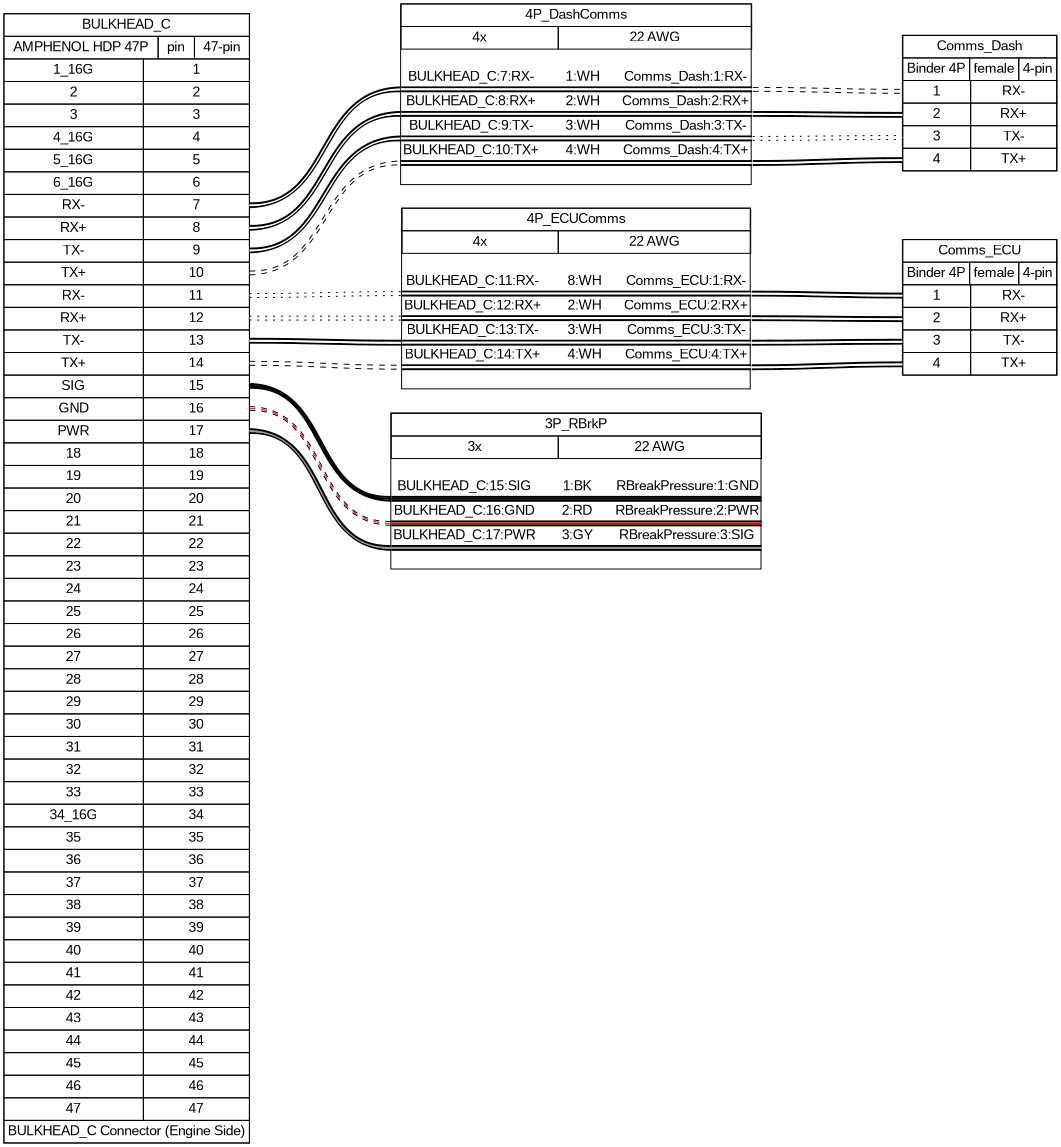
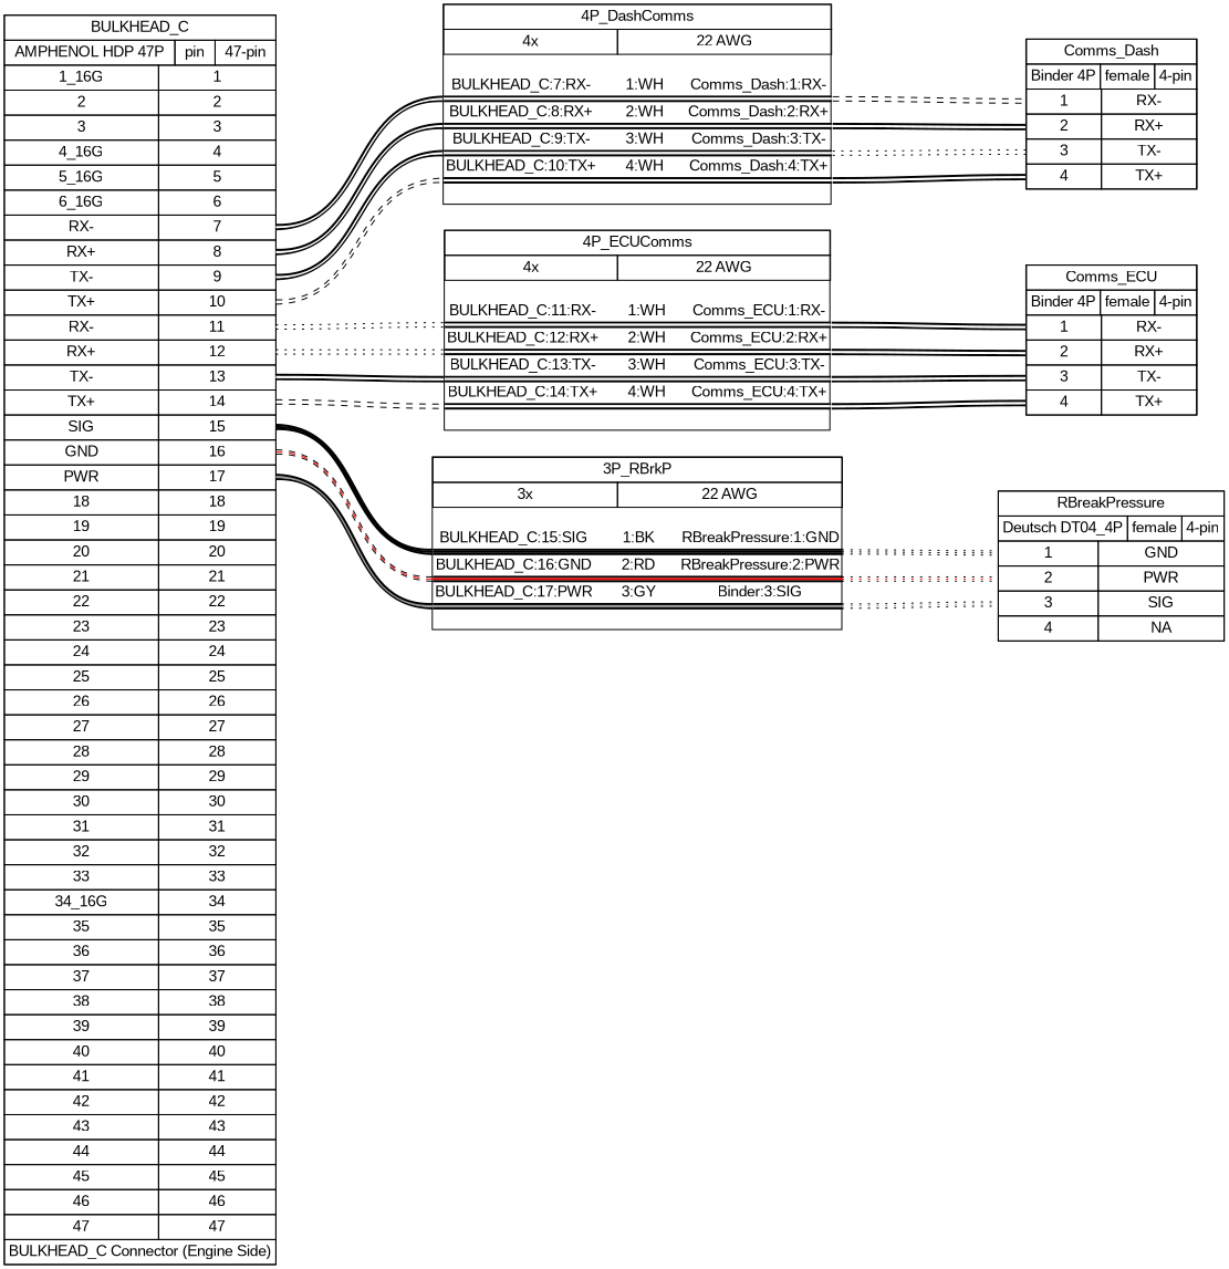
  graph {
    bgcolor="#FFFFFF"
    fontname=arial
    nodesep=0.33
    rankdir=LR
    ranksep=2
    node [fillcolor="#FFFFFF" fontname=arial margin=0 shape=box style=filled]
    edge [color="#000000:#ffffff:#000000" fontname=arial headport="w1:w" style=bold tailport="w1:e"]
    n1 [height=0 label=< <table border="0" cellspacing="0" cellpadding="0">  <tr><td>   <table border="0" cellspacing="0" cellpadding="3" cellborder="1"><tr>    <td balign="left">BULKHEAD_C</td>   </tr></table>  </td></tr>  <tr><td>   <table border="0" cellspacing="0" cellpadding="3" cellborder="1"><tr>    <td balign="left">AMPHENOL HDP 47P</td>    <td balign="left">pin</td>    <td balign="left">47-pin</td>   </tr></table>  </td></tr>  <tr><td>   <table border="0" cellspacing="0" cellpadding="3" cellborder="1">    <tr>     <td>1_16G</td>     <td port="p1r">1</td>    </tr>    <tr>     <td>2</td>     <td port="p2r">2</td>    </tr>    <tr>     <td>3</td>     <td port="p3r">3</td>    </tr>    <tr>     <td>4_16G</td>     <td port="p4r">4</td>    </tr>    <tr>     <td>5_16G</td>     <td port="p5r">5</td>    </tr>    <tr>     <td>6_16G</td>     <td port="p6r">6</td>    </tr>    <tr>     <td>RX-</td>     <td port="p7r">7</td>    </tr>    <tr>     <td>RX+</td>     <td port="p8r">8</td>    </tr>    <tr>     <td>TX-</td>     <td port="p9r">9</td>    </tr>    <tr>     <td>TX+</td>     <td port="p10r">10</td>    </tr>    <tr>     <td>RX-</td>     <td port="p11r">11</td>    </tr>    <tr>     <td>RX+</td>     <td port="p12r">12</td>    </tr>    <tr>     <td>TX-</td>     <td port="p13r">13</td>    </tr>    <tr>     <td>TX+</td>     <td port="p14r">14</td>    </tr>    <tr>     <td>SIG</td>     <td port="p15r">15</td>    </tr>    <tr>     <td>GND</td>     <td port="p16r">16</td>    </tr>    <tr>     <td>PWR</td>     <td port="p17r">17</td>    </tr>    <tr>     <td>18</td>     <td port="p18r">18</td>    </tr>    <tr>     <td>19</td>     <td port="p19r">19</td>    </tr>    <tr>     <td>20</td>     <td port="p20r">20</td>    </tr>    <tr>     <td>21</td>     <td port="p21r">21</td>    </tr>    <tr>     <td>22</td>     <td port="p22r">22</td>    </tr>    <tr>     <td>23</td>     <td port="p23r">23</td>    </tr>    <tr>     <td>24</td>     <td port="p24r">24</td>    </tr>    <tr>     <td>25</td>     <td port="p25r">25</td>    </tr>    <tr>     <td>26</td>     <td port="p26r">26</td>    </tr>    <tr>     <td>27</td>     <td port="p27r">27</td>    </tr>    <tr>     <td>28</td>     <td port="p28r">28</td>    </tr>    <tr>     <td>29</td>     <td port="p29r">29</td>    </tr>    <tr>     <td>30</td>     <td port="p30r">30</td>    </tr>    <tr>     <td>31</td>     <td port="p31r">31</td>    </tr>    <tr>     <td>32</td>     <td port="p32r">32</td>    </tr>    <tr>     <td>33</td>     <td port="p33r">33</td>    </tr>    <tr>     <td>34_16G</td>     <td port="p34r">34</td>    </tr>    <tr>     <td>35</td>     <td port="p35r">35</td>    </tr>    <tr>     <td>36</td>     <td port="p36r">36</td>    </tr>    <tr>     <td>37</td>     <td port="p37r">37</td>    </tr>    <tr>     <td>38</td>     <td port="p38r">38</td>    </tr>    <tr>     <td>39</td>     <td port="p39r">39</td>    </tr>    <tr>     <td>40</td>     <td port="p40r">40</td>    </tr>    <tr>     <td>41</td>     <td port="p41r">41</td>    </tr>    <tr>     <td>42</td>     <td port="p42r">42</td>    </tr>    <tr>     <td>43</td>     <td port="p43r">43</td>    </tr>    <tr>     <td>44</td>     <td port="p44r">44</td>    </tr>    <tr>     <td>45</td>     <td port="p45r">45</td>    </tr>    <tr>     <td>46</td>     <td port="p46r">46</td>    </tr>    <tr>     <td>47</td>     <td port="p47r">47</td>    </tr>   </table>  </td></tr>  <tr><td>   <table border="0" cellspacing="0" cellpadding="3" cellborder="1"><tr>    <td balign="left">BULKHEAD_C Connector (Engine Side)</td>   </tr></table>  </td></tr> </table> > width=0]
    n2 [height=0 label=< <table border="0" cellspacing="0" cellpadding="0">  <tr><td>   <table border="0" cellspacing="0" cellpadding="3" cellborder="1"><tr>    <td balign="left">4P_DashComms</td>   </tr></table>  </td></tr>  <tr><td>   <table border="0" cellspacing="0" cellpadding="3" cellborder="1"><tr>    <td balign="left">4x</td>    <td balign="left">22 AWG</td>   </tr></table>  </td></tr>  <tr><td>   <table border="0" cellspacing="0" cellborder="0">    <tr><td>&nbsp;</td></tr>    <tr>     <td>BULKHEAD_C:7:RX-</td>     <td>      1:WH     </td>     <td>Comms_Dash:1:RX-</td>    </tr>    <tr>     <td colspan="3" border="0" cellspacing="0" cellpadding="0" port="w1" height="6">      <table cellspacing="0" cellborder="0" border="0">       <tr><td colspan="3" cellpadding="0" height="2" bgcolor="#000000" border="0"></td></tr>       <tr><td colspan="3" cellpadding="0" height="2" bgcolor="#ffffff" border="0"></td></tr>       <tr><td colspan="3" cellpadding="0" height="2" bgcolor="#000000" border="0"></td></tr>      </table>     </td>    </tr>    <tr>     <td>BULKHEAD_C:8:RX+</td>     <td>      2:WH     </td>     <td>Comms_Dash:2:RX+</td>    </tr>    <tr>     <td colspan="3" border="0" cellspacing="0" cellpadding="0" port="w2" height="6">      <table cellspacing="0" cellborder="0" border="0">       <tr><td colspan="3" cellpadding="0" height="2" bgcolor="#000000" border="0"></td></tr>       <tr><td colspan="3" cellpadding="0" height="2" bgcolor="#ffffff" border="0"></td></tr>       <tr><td colspan="3" cellpadding="0" height="2" bgcolor="#000000" border="0"></td></tr>      </table>     </td>    </tr>    <tr>     <td>BULKHEAD_C:9:TX-</td>     <td>      3:WH     </td>     <td>Comms_Dash:3:TX-</td>    </tr>    <tr>     <td colspan="3" border="0" cellspacing="0" cellpadding="0" port="w3" height="6">      <table cellspacing="0" cellborder="0" border="0">       <tr><td colspan="3" cellpadding="0" height="2" bgcolor="#000000" border="0"></td></tr>       <tr><td colspan="3" cellpadding="0" height="2" bgcolor="#ffffff" border="0"></td></tr>       <tr><td colspan="3" cellpadding="0" height="2" bgcolor="#000000" border="0"></td></tr>      </table>     </td>    </tr>    <tr>     <td>BULKHEAD_C:10:TX+</td>     <td>      4:WH     </td>     <td>Comms_Dash:4:TX+</td>    </tr>    <tr>     <td colspan="3" border="0" cellspacing="0" cellpadding="0" port="w4" height="6">      <table cellspacing="0" cellborder="0" border="0">       <tr><td colspan="3" cellpadding="0" height="2" bgcolor="#000000" border="0"></td></tr>       <tr><td colspan="3" cellpadding="0" height="2" bgcolor="#ffffff" border="0"></td></tr>       <tr><td colspan="3" cellpadding="0" height="2" bgcolor="#000000" border="0"></td></tr>      </table>     </td>    </tr>    <tr><td>&nbsp;</td></tr>   </table>  </td></tr> </table> > width=0]
-   n3 [height=0 label=< <table border="0" cellspacing="0" cellpadding="0">  <tr><td>   <table border="0" cellspacing="0" cellpadding="3" cellborder="1"><tr>    <td balign="left">4P_ECUComms</td>   </tr></table>  </td></tr>  <tr><td>   <table border="0" cellspacing="0" cellpadding="3" cellborder="1"><tr>    <td balign="left">4x</td>    <td balign="left">22 AWG</td>   </tr></table>  </td></tr>  <tr><td>   <table border="0" cellspacing="0" cellborder="0">    <tr><td>&nbsp;</td></tr>    <tr>     <td>BULKHEAD_C:11:RX-</td>     <td>      8:WH     </td>     <td>Comms_ECU:1:RX-</td>    </tr>    <tr>     <td colspan="3" border="0" cellspacing="0" cellpadding="0" port="w1" height="6">      <table cellspacing="0" cellborder="0" border="0">       <tr><td colspan="3" cellpadding="0" height="2" bgcolor="#000000" border="0"></td></tr>       <tr><td colspan="3" cellpadding="0" height="2" bgcolor="#ffffff" border="0"></td></tr>       <tr><td colspan="3" cellpadding="0" height="2" bgcolor="#000000" border="0"></td></tr>      </table>     </td>    </tr>    <tr>     <td>BULKHEAD_C:12:RX+</td>     <td>      2:WH     </td>     <td>Comms_ECU:2:RX+</td>    </tr>    <tr>     <td colspan="3" border="0" cellspacing="0" cellpadding="0" port="w2" height="6">      <table cellspacing="0" cellborder="0" border="0">       <tr><td colspan="3" cellpadding="0" height="2" bgcolor="#000000" border="0"></td></tr>       <tr><td colspan="3" cellpadding="0" height="2" bgcolor="#ffffff" border="0"></td></tr>       <tr><td colspan="3" cellpadding="0" height="2" bgcolor="#000000" border="0"></td></tr>      </table>     </td>    </tr>    <tr>     <td>BULKHEAD_C:13:TX-</td>     <td>      3:WH     </td>     <td>Comms_ECU:3:TX-</td>    </tr>    <tr>     <td colspan="3" border="0" cellspacing="0" cellpadding="0" port="w3" height="6">      <table cellspacing="0" cellborder="0" border="0">       <tr><td colspan="3" cellpadding="0" height="2" bgcolor="#000000" border="0"></td></tr>       <tr><td colspan="3" cellpadding="0" height="2" bgcolor="#ffffff" border="0"></td></tr>       <tr><td colspan="3" cellpadding="0" height="2" bgcolor="#000000" border="0"></td></tr>      </table>     </td>    </tr>    <tr>     <td>BULKHEAD_C:14:TX+</td>     <td>      4:WH     </td>     <td>Comms_ECU:4:TX+</td>    </tr>    <tr>     <td colspan="3" border="0" cellspacing="0" cellpadding="0" port="w4" height="6">      <table cellspacing="0" cellborder="0" border="0">       <tr><td colspan="3" cellpadding="0" height="2" bgcolor="#000000" border="0"></td></tr>       <tr><td colspan="3" cellpadding="0" height="2" bgcolor="#ffffff" border="0"></td></tr>       <tr><td colspan="3" cellpadding="0" height="2" bgcolor="#000000" border="0"></td></tr>      </table>     </td>    </tr>    <tr><td>&nbsp;</td></tr>   </table>  </td></tr> </table> > width=0]
-   n4 [height=0 label=< <table border="0" cellspacing="0" cellpadding="0">  <tr><td>   <table border="0" cellspacing="0" cellpadding="3" cellborder="1"><tr>    <td balign="left">3P_RBrkP</td>   </tr></table>  </td></tr>  <tr><td>   <table border="0" cellspacing="0" cellpadding="3" cellborder="1"><tr>    <td balign="left">3x</td>    <td balign="left">22 AWG</td>   </tr></table>  </td></tr>  <tr><td>   <table border="0" cellspacing="0" cellborder="0">    <tr><td>&nbsp;</td></tr>    <tr>     <td>BULKHEAD_C:15:SIG</td>     <td>      1:BK     </td>     <td>RBreakPressure:1:GND</td>    </tr>    <tr>     <td colspan="3" border="0" cellspacing="0" cellpadding="0" port="w1" height="6">      <table cellspacing="0" cellborder="0" border="0">       <tr><td colspan="3" cellpadding="0" height="2" bgcolor="#000000" border="0"></td></tr>       <tr><td colspan="3" cellpadding="0" height="2" bgcolor="#000000" border="0"></td></tr>       <tr><td colspan="3" cellpadding="0" height="2" bgcolor="#000000" border="0"></td></tr>      </table>     </td>    </tr>    <tr>     <td>BULKHEAD_C:16:GND</td>     <td>      2:RD     </td>     <td>RBreakPressure:2:PWR</td>    </tr>    <tr>     <td colspan="3" border="0" cellspacing="0" cellpadding="0" port="w2" height="6">      <table cellspacing="0" cellborder="0" border="0">       <tr><td colspan="3" cellpadding="0" height="2" bgcolor="#000000" border="0"></td></tr>       <tr><td colspan="3" cellpadding="0" height="2" bgcolor="#ff0000" border="0"></td></tr>       <tr><td colspan="3" cellpadding="0" height="2" bgcolor="#000000" border="0"></td></tr>      </table>     </td>    </tr>    <tr>     <td>BULKHEAD_C:17:PWR</td>     <td>      3:GY     </td>     <td>RBreakPressure:3:SIG</td>    </tr>    <tr>     <td colspan="3" border="0" cellspacing="0" cellpadding="0" port="w3" height="6">      <table cellspacing="0" cellborder="0" border="0">       <tr><td colspan="3" cellpadding="0" height="2" bgcolor="#000000" border="0"></td></tr>       <tr><td colspan="3" cellpadding="0" height="2" bgcolor="#999999" border="0"></td></tr>       <tr><td colspan="3" cellpadding="0" height="2" bgcolor="#000000" border="0"></td></tr>      </table>     </td>    </tr>    <tr><td>&nbsp;</td></tr>   </table>  </td></tr> </table> > width=0]
+   n3 [height=0 label=< <table border="0" cellspacing="0" cellpadding="0">  <tr><td>   <table border="0" cellspacing="0" cellpadding="3" cellborder="1"><tr>    <td balign="left">4P_ECUComms</td>   </tr></table>  </td></tr>  <tr><td>   <table border="0" cellspacing="0" cellpadding="3" cellborder="1"><tr>    <td balign="left">4x</td>    <td balign="left">22 AWG</td>   </tr></table>  </td></tr>  <tr><td>   <table border="0" cellspacing="0" cellborder="0">    <tr><td>&nbsp;</td></tr>    <tr>     <td>BULKHEAD_C:11:RX-</td>     <td>      1:WH     </td>     <td>Comms_ECU:1:RX-</td>    </tr>    <tr>     <td colspan="3" border="0" cellspacing="0" cellpadding="0" port="w1" height="6">      <table cellspacing="0" cellborder="0" border="0">       <tr><td colspan="3" cellpadding="0" height="2" bgcolor="#000000" border="0"></td></tr>       <tr><td colspan="3" cellpadding="0" height="2" bgcolor="#ffffff" border="0"></td></tr>       <tr><td colspan="3" cellpadding="0" height="2" bgcolor="#000000" border="0"></td></tr>      </table>     </td>    </tr>    <tr>     <td>BULKHEAD_C:12:RX+</td>     <td>      2:WH     </td>     <td>Comms_ECU:2:RX+</td>    </tr>    <tr>     <td colspan="3" border="0" cellspacing="0" cellpadding="0" port="w2" height="6">      <table cellspacing="0" cellborder="0" border="0">       <tr><td colspan="3" cellpadding="0" height="2" bgcolor="#000000" border="0"></td></tr>       <tr><td colspan="3" cellpadding="0" height="2" bgcolor="#ffffff" border="0"></td></tr>       <tr><td colspan="3" cellpadding="0" height="2" bgcolor="#000000" border="0"></td></tr>      </table>     </td>    </tr>    <tr>     <td>BULKHEAD_C:13:TX-</td>     <td>      3:WH     </td>     <td>Comms_ECU:3:TX-</td>    </tr>    <tr>     <td colspan="3" border="0" cellspacing="0" cellpadding="0" port="w3" height="6">      <table cellspacing="0" cellborder="0" border="0">       <tr><td colspan="3" cellpadding="0" height="2" bgcolor="#000000" border="0"></td></tr>       <tr><td colspan="3" cellpadding="0" height="2" bgcolor="#ffffff" border="0"></td></tr>       <tr><td colspan="3" cellpadding="0" height="2" bgcolor="#000000" border="0"></td></tr>      </table>     </td>    </tr>    <tr>     <td>BULKHEAD_C:14:TX+</td>     <td>      4:WH     </td>     <td>Comms_ECU:4:TX+</td>    </tr>    <tr>     <td colspan="3" border="0" cellspacing="0" cellpadding="0" port="w4" height="6">      <table cellspacing="0" cellborder="0" border="0">       <tr><td colspan="3" cellpadding="0" height="2" bgcolor="#000000" border="0"></td></tr>       <tr><td colspan="3" cellpadding="0" height="2" bgcolor="#ffffff" border="0"></td></tr>       <tr><td colspan="3" cellpadding="0" height="2" bgcolor="#000000" border="0"></td></tr>      </table>     </td>    </tr>    <tr><td>&nbsp;</td></tr>   </table>  </td></tr> </table> > width=0]
+   n4 [height=0 label=< <table border="0" cellspacing="0" cellpadding="0">  <tr><td>   <table border="0" cellspacing="0" cellpadding="3" cellborder="1"><tr>    <td balign="left">3P_RBrkP</td>   </tr></table>  </td></tr>  <tr><td>   <table border="0" cellspacing="0" cellpadding="3" cellborder="1"><tr>    <td balign="left">3x</td>    <td balign="left">22 AWG</td>   </tr></table>  </td></tr>  <tr><td>   <table border="0" cellspacing="0" cellborder="0">    <tr><td>&nbsp;</td></tr>    <tr>     <td>BULKHEAD_C:15:SIG</td>     <td>      1:BK     </td>     <td>RBreakPressure:1:GND</td>    </tr>    <tr>     <td colspan="3" border="0" cellspacing="0" cellpadding="0" port="w1" height="6">      <table cellspacing="0" cellborder="0" border="0">       <tr><td colspan="3" cellpadding="0" height="2" bgcolor="#000000" border="0"></td></tr>       <tr><td colspan="3" cellpadding="0" height="2" bgcolor="#000000" border="0"></td></tr>       <tr><td colspan="3" cellpadding="0" height="2" bgcolor="#000000" border="0"></td></tr>      </table>     </td>    </tr>    <tr>     <td>BULKHEAD_C:16:GND</td>     <td>      2:RD     </td>     <td>RBreakPressure:2:PWR</td>    </tr>    <tr>     <td colspan="3" border="0" cellspacing="0" cellpadding="0" port="w2" height="6">      <table cellspacing="0" cellborder="0" border="0">       <tr><td colspan="3" cellpadding="0" height="2" bgcolor="#000000" border="0"></td></tr>       <tr><td colspan="3" cellpadding="0" height="2" bgcolor="#ff0000" border="0"></td></tr>       <tr><td colspan="3" cellpadding="0" height="2" bgcolor="#000000" border="0"></td></tr>      </table>     </td>    </tr>    <tr>     <td>BULKHEAD_C:17:PWR</td>     <td>      3:GY     </td>     <td>Binder:3:SIG</td>    </tr>    <tr>     <td colspan="3" border="0" cellspacing="0" cellpadding="0" port="w3" height="6">      <table cellspacing="0" cellborder="0" border="0">       <tr><td colspan="3" cellpadding="0" height="2" bgcolor="#000000" border="0"></td></tr>       <tr><td colspan="3" cellpadding="0" height="2" bgcolor="#999999" border="0"></td></tr>       <tr><td colspan="3" cellpadding="0" height="2" bgcolor="#000000" border="0"></td></tr>      </table>     </td>    </tr>    <tr><td>&nbsp;</td></tr>   </table>  </td></tr> </table> > width=0]
    n5 [height=0 label=< <table border="0" cellspacing="0" cellpadding="0">  <tr><td>   <table border="0" cellspacing="0" cellpadding="3" cellborder="1"><tr>    <td balign="left">Comms_Dash</td>   </tr></table>  </td></tr>  <tr><td>   <table border="0" cellspacing="0" cellpadding="3" cellborder="1"><tr>    <td balign="left">Binder 4P</td>    <td balign="left">female</td>    <td balign="left">4-pin</td>   </tr></table>  </td></tr>  <tr><td>   <table border="0" cellspacing="0" cellpadding="3" cellborder="1">    <tr>     <td port="p1l">1</td>     <td>RX-</td>    </tr>    <tr>     <td port="p2l">2</td>     <td>RX+</td>    </tr>    <tr>     <td port="p3l">3</td>     <td>TX-</td>    </tr>    <tr>     <td port="p4l">4</td>     <td>TX+</td>    </tr>   </table>  </td></tr> </table> > width=0]
    n6 [height=0 label=< <table border="0" cellspacing="0" cellpadding="0">  <tr><td>   <table border="0" cellspacing="0" cellpadding="3" cellborder="1"><tr>    <td balign="left">Comms_ECU</td>   </tr></table>  </td></tr>  <tr><td>   <table border="0" cellspacing="0" cellpadding="3" cellborder="1"><tr>    <td balign="left">Binder 4P</td>    <td balign="left">female</td>    <td balign="left">4-pin</td>   </tr></table>  </td></tr>  <tr><td>   <table border="0" cellspacing="0" cellpadding="3" cellborder="1">    <tr>     <td port="p1l">1</td>     <td>RX-</td>    </tr>    <tr>     <td port="p2l">2</td>     <td>RX+</td>    </tr>    <tr>     <td port="p3l">3</td>     <td>TX-</td>    </tr>    <tr>     <td port="p4l">4</td>     <td>TX+</td>    </tr>   </table>  </td></tr> </table> > width=0]
+   n7 [height=0 label=< <table border="0" cellspacing="0" cellpadding="0">  <tr><td>   <table border="0" cellspacing="0" cellpadding="3" cellborder="1"><tr>    <td balign="left">RBreakPressure</td>   </tr></table>  </td></tr>  <tr><td>   <table border="0" cellspacing="0" cellpadding="3" cellborder="1"><tr>    <td balign="left">Deutsch DT04_4P</td>    <td balign="left">female</td>    <td balign="left">4-pin</td>   </tr></table>  </td></tr>  <tr><td>   <table border="0" cellspacing="0" cellpadding="3" cellborder="1">    <tr>     <td port="p1l">1</td>     <td>GND</td>    </tr>    <tr>     <td port="p2l">2</td>     <td>PWR</td>    </tr>    <tr>     <td port="p3l">3</td>     <td>SIG</td>    </tr>    <tr>     <td port="p4l">4</td>     <td>NA</td>    </tr>   </table>  </td></tr> </table> > width=0]
    n1 -- n2 [tailport="p7r:e"]
    n1 -- n2 [headport="w2:w" tailport="p8r:e"]
    n1 -- n2 [headport="w3:w" tailport="p9r:e"]
    n1 -- n2 [headport="w4:w" style=dashed tailport="p10r:e"]
    n1 -- n3 [style=dotted tailport="p11r:e"]
    n1 -- n3 [headport="w2:w" style=dotted tailport="p12r:e"]
    n1 -- n3 [headport="w3:w" tailport="p13r:e"]
    n1 -- n3 [headport="w4:w" style=dashed tailport="p14r:e"]
    n1 -- n4 [color="#000000:#000000:#000000" tailport="p15r:e"]
    n1 -- n4 [color="#000000:#ff0000:#000000" headport="w2:w" style=dashed tailport="p16r:e"]
    n1 -- n4 [color="#000000:#999999:#000000" headport="w3:w" tailport="p17r:e"]
    n2 -- n5 [headport="p1l:w" style=dashed]
    n2 -- n5 [headport="p2l:w" tailport="w2:e"]
    n2 -- n5 [headport="p3l:w" style=dotted tailport="w3:e"]
    n2 -- n5 [headport="p4l:w" tailport="w4:e"]
    n3 -- n6 [headport="p1l:w"]
    n3 -- n6 [headport="p2l:w" tailport="w2:e"]
    n3 -- n6 [headport="p3l:w" tailport="w3:e"]
    n3 -- n6 [headport="p4l:w" tailport="w4:e"]
+   n4 -- n7 [color="#000000:#000000:#000000" headport="p1l:w" style=dotted]
+   n4 -- n7 [color="#000000:#ff0000:#000000" headport="p2l:w" style=dotted tailport="w2:e"]
+   n4 -- n7 [color="#000000:#999999:#000000" headport="p3l:w" style=dotted tailport="w3:e"]
  }
